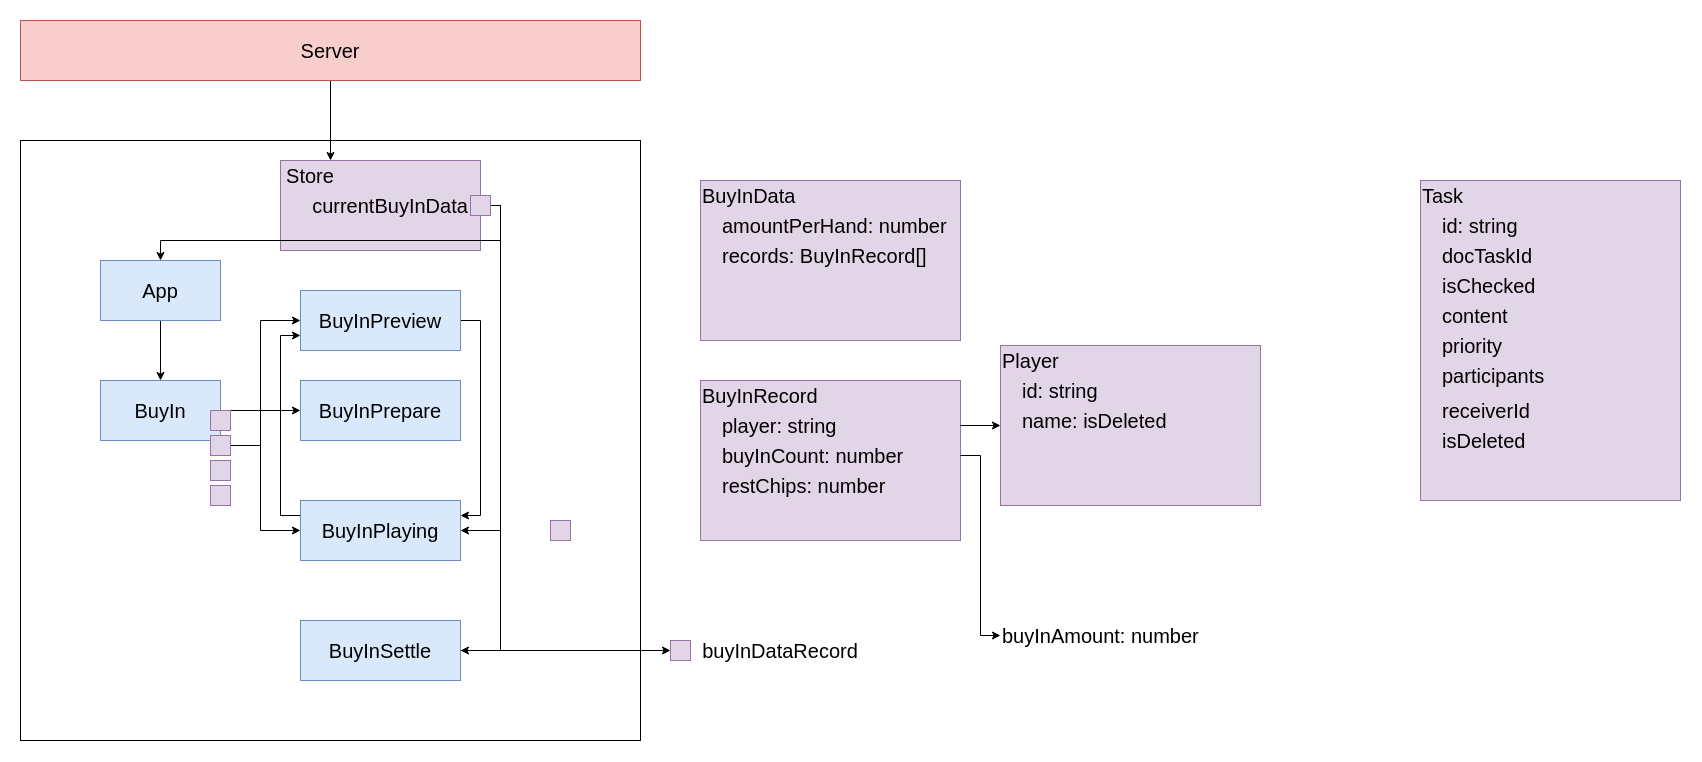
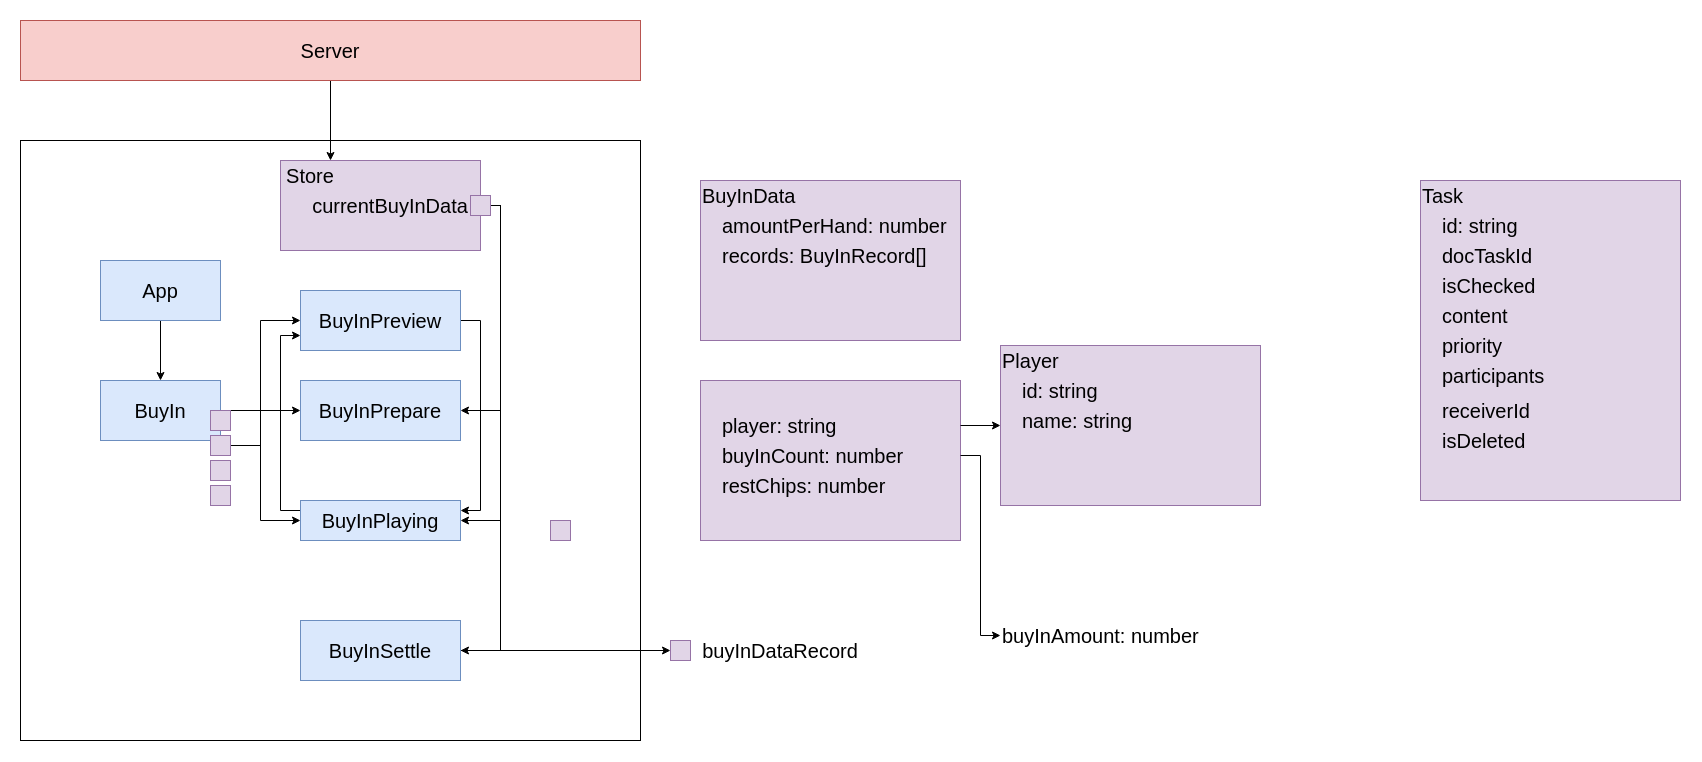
  <mxCell id="0" />
  <mxCell id="1" parent="0" />
  <mxCell id="2" value="" style="rounded=0;whiteSpace=wrap;html=1;fillColor=#e1d5e7;strokeColor=#9673a6;" vertex="1" parent="1"><mxGeometry x="700" y="380" width="260" height="160" as="geometry" /></mxCell>
  <mxCell id="3" value="" style="rounded=0;whiteSpace=wrap;html=1;fontSize=15;align=left;" vertex="1" parent="1"><mxGeometry x="20" y="140" width="620" height="600" as="geometry" /></mxCell>
  <mxCell id="4" style="edgeStyle=orthogonalEdgeStyle;rounded=0;orthogonalLoop=1;jettySize=auto;html=1;exitX=0.5;exitY=1;exitDx=0;exitDy=0;entryX=0.5;entryY=0;entryDx=0;entryDy=0;fontSize=20;" edge="1" parent="1" source="5" target="8"><mxGeometry relative="1" as="geometry" /></mxCell>
  <mxCell id="5" value="&lt;font style=&quot;font-size: 20px&quot;&gt;App&lt;/font&gt;" style="rounded=0;whiteSpace=wrap;html=1;fillColor=#dae8fc;strokeColor=#6c8ebf;" vertex="1" parent="1"><mxGeometry x="100" y="260" width="120" height="60" as="geometry" /></mxCell>
  <mxCell id="6" style="edgeStyle=orthogonalEdgeStyle;rounded=0;orthogonalLoop=1;jettySize=auto;html=1;exitX=1;exitY=0.5;exitDx=0;exitDy=0;entryX=0;entryY=0.5;entryDx=0;entryDy=0;fontSize=20;" edge="1" parent="1" source="8" target="9"><mxGeometry relative="1" as="geometry" /></mxCell>
  <mxCell id="7" style="edgeStyle=orthogonalEdgeStyle;rounded=0;orthogonalLoop=1;jettySize=auto;html=1;exitX=1;exitY=0.5;exitDx=0;exitDy=0;entryX=0;entryY=0.5;entryDx=0;entryDy=0;fontSize=20;" edge="1" parent="1" source="8" target="11"><mxGeometry relative="1" as="geometry" /></mxCell>
  <mxCell id="8" value="&lt;font style=&quot;font-size: 20px&quot;&gt;BuyIn&lt;/font&gt;" style="rounded=0;whiteSpace=wrap;html=1;fillColor=#dae8fc;strokeColor=#6c8ebf;" vertex="1" parent="1"><mxGeometry x="100" y="380" width="120" height="60" as="geometry" /></mxCell>
  <mxCell id="9" value="&lt;font style=&quot;font-size: 20px&quot;&gt;BuyInPrepare&lt;/font&gt;" style="rounded=0;whiteSpace=wrap;html=1;fillColor=#dae8fc;strokeColor=#6c8ebf;" vertex="1" parent="1"><mxGeometry x="300" y="380" width="160" height="60" as="geometry" /></mxCell>
  <mxCell id="10" style="edgeStyle=orthogonalEdgeStyle;rounded=0;orthogonalLoop=1;jettySize=auto;html=1;exitX=0;exitY=0.25;exitDx=0;exitDy=0;entryX=0;entryY=0.75;entryDx=0;entryDy=0;fontSize=15;" edge="1" parent="1" source="11" target="57"><mxGeometry relative="1" as="geometry" /></mxCell>
- <mxCell id="11" value="&lt;font style=&quot;font-size: 20px&quot;&gt;BuyInPlaying&lt;/font&gt;" style="rounded=0;whiteSpace=wrap;html=1;fillColor=#dae8fc;strokeColor=#6c8ebf;" vertex="1" parent="1"><mxGeometry x="300" y="500" width="160" height="60" as="geometry" /></mxCell>
+ <mxCell id="11" value="&lt;font style=&quot;font-size: 20px&quot;&gt;BuyInPlaying&lt;/font&gt;" style="rounded=0;whiteSpace=wrap;html=1;fillColor=#dae8fc;strokeColor=#6c8ebf;" vertex="1" parent="1"><mxGeometry x="300" y="500" width="160" height="40" as="geometry" /></mxCell>
  <mxCell id="12" style="edgeStyle=orthogonalEdgeStyle;rounded=0;orthogonalLoop=1;jettySize=auto;html=1;exitX=1;exitY=0.5;exitDx=0;exitDy=0;entryX=0;entryY=0.5;entryDx=0;entryDy=0;fontSize=15;" edge="1" parent="1" source="13" target="50"><mxGeometry relative="1" as="geometry" /></mxCell>
  <mxCell id="13" value="&lt;font style=&quot;font-size: 20px&quot;&gt;BuyInSettle&lt;/font&gt;" style="rounded=0;whiteSpace=wrap;html=1;fillColor=#dae8fc;strokeColor=#6c8ebf;" vertex="1" parent="1"><mxGeometry x="300" y="620" width="160" height="60" as="geometry" /></mxCell>
  <mxCell id="14" value="" style="rounded=0;whiteSpace=wrap;html=1;fillColor=#e1d5e7;strokeColor=#9673a6;" vertex="1" parent="1"><mxGeometry x="700" y="180" width="260" height="160" as="geometry" /></mxCell>
  <mxCell id="15" value="BuyInData" style="text;html=1;strokeColor=none;fillColor=none;align=left;verticalAlign=middle;whiteSpace=wrap;rounded=0;fontSize=20;" vertex="1" parent="1"><mxGeometry x="700" y="180" width="260" height="30" as="geometry" /></mxCell>
  <mxCell id="16" value="amountPerHand: number" style="text;html=1;strokeColor=none;fillColor=none;align=left;verticalAlign=middle;whiteSpace=wrap;rounded=0;fontSize=20;" vertex="1" parent="1"><mxGeometry x="720" y="210" width="240" height="30" as="geometry" /></mxCell>
  <mxCell id="17" value="records: BuyInRecord[]" style="text;html=1;strokeColor=none;fillColor=none;align=left;verticalAlign=middle;whiteSpace=wrap;rounded=0;fontSize=20;" vertex="1" parent="1"><mxGeometry x="720" y="240" width="240" height="30" as="geometry" /></mxCell>
  <mxCell id="18" style="edgeStyle=orthogonalEdgeStyle;rounded=0;orthogonalLoop=1;jettySize=auto;html=1;exitX=1;exitY=0.5;exitDx=0;exitDy=0;entryX=0;entryY=0.5;entryDx=0;entryDy=0;fontSize=15;" edge="1" parent="1" source="19" target="39"><mxGeometry relative="1" as="geometry" /></mxCell>
  <mxCell id="19" value="player: string" style="text;html=1;strokeColor=none;fillColor=none;align=left;verticalAlign=middle;whiteSpace=wrap;rounded=0;fontSize=20;" vertex="1" parent="1"><mxGeometry x="720" y="410" width="240" height="30" as="geometry" /></mxCell>
- <mxCell id="20" value="BuyInRecord" style="text;html=1;strokeColor=none;fillColor=none;align=left;verticalAlign=middle;whiteSpace=wrap;rounded=0;fontSize=20;" vertex="1" parent="1"><mxGeometry x="700" y="380" width="260" height="30" as="geometry" /></mxCell>
  <mxCell id="21" value="" style="rounded=0;whiteSpace=wrap;html=1;fillColor=#e1d5e7;strokeColor=#9673a6;" vertex="1" parent="1"><mxGeometry x="1420" y="180" width="260" height="320" as="geometry" /></mxCell>
  <mxCell id="22" value="Task" style="text;html=1;strokeColor=none;fillColor=none;align=left;verticalAlign=middle;whiteSpace=wrap;rounded=0;fontSize=20;" vertex="1" parent="1"><mxGeometry x="1420" y="180" width="260" height="30" as="geometry" /></mxCell>
  <mxCell id="23" value="id: string" style="text;html=1;strokeColor=none;fillColor=none;align=left;verticalAlign=middle;whiteSpace=wrap;rounded=0;fontSize=20;" vertex="1" parent="1"><mxGeometry x="1440" y="210" width="240" height="30" as="geometry" /></mxCell>
  <mxCell id="24" value="docTaskId" style="text;html=1;strokeColor=none;fillColor=none;align=left;verticalAlign=middle;whiteSpace=wrap;rounded=0;fontSize=20;" vertex="1" parent="1"><mxGeometry x="1440" y="240" width="240" height="30" as="geometry" /></mxCell>
  <mxCell id="25" value="isChecked" style="text;html=1;strokeColor=none;fillColor=none;align=left;verticalAlign=middle;whiteSpace=wrap;rounded=0;fontSize=20;" vertex="1" parent="1"><mxGeometry x="1440" y="270" width="240" height="30" as="geometry" /></mxCell>
  <mxCell id="26" value="content" style="text;html=1;strokeColor=none;fillColor=none;align=left;verticalAlign=middle;whiteSpace=wrap;rounded=0;fontSize=20;" vertex="1" parent="1"><mxGeometry x="1440" y="300" width="240" height="30" as="geometry" /></mxCell>
  <mxCell id="27" value="priority" style="text;html=1;strokeColor=none;fillColor=none;align=left;verticalAlign=middle;whiteSpace=wrap;rounded=0;fontSize=20;" vertex="1" parent="1"><mxGeometry x="1440" y="330" width="240" height="30" as="geometry" /></mxCell>
  <mxCell id="28" value="participants" style="text;html=1;strokeColor=none;fillColor=none;align=left;verticalAlign=middle;whiteSpace=wrap;rounded=0;fontSize=20;" vertex="1" parent="1"><mxGeometry x="1440" y="360" width="240" height="30" as="geometry" /></mxCell>
  <mxCell id="29" value="receiverId" style="text;html=1;strokeColor=none;fillColor=none;align=left;verticalAlign=middle;whiteSpace=wrap;rounded=0;fontSize=20;" vertex="1" parent="1"><mxGeometry x="1440" y="395" width="240" height="30" as="geometry" /></mxCell>
  <mxCell id="30" value="isDeleted" style="text;html=1;strokeColor=none;fillColor=none;align=left;verticalAlign=middle;whiteSpace=wrap;rounded=0;fontSize=20;" vertex="1" parent="1"><mxGeometry x="1440" y="425" width="240" height="30" as="geometry" /></mxCell>
  <mxCell id="31" style="edgeStyle=orthogonalEdgeStyle;rounded=0;orthogonalLoop=1;jettySize=auto;html=1;exitX=0.5;exitY=1;exitDx=0;exitDy=0;fontSize=15;entryX=0.25;entryY=0;entryDx=0;entryDy=0;" edge="1" parent="1" source="32" target="33"><mxGeometry relative="1" as="geometry"><mxPoint x="370" y="130" as="targetPoint" /></mxGeometry></mxCell>
  <mxCell id="32" value="&lt;font style=&quot;font-size: 20px&quot;&gt;Server&lt;/font&gt;" style="rounded=0;whiteSpace=wrap;html=1;fillColor=#f8cecc;strokeColor=#b85450;" vertex="1" parent="1"><mxGeometry x="20" y="20" width="620" height="60" as="geometry" /></mxCell>
  <mxCell id="33" value="" style="rounded=0;whiteSpace=wrap;html=1;fillColor=#e1d5e7;strokeColor=#9673a6;" vertex="1" parent="1"><mxGeometry x="280" y="160" width="200" height="90" as="geometry" /></mxCell>
  <mxCell id="34" style="edgeStyle=orthogonalEdgeStyle;rounded=0;orthogonalLoop=1;jettySize=auto;html=1;exitX=1;exitY=0.5;exitDx=0;exitDy=0;entryX=0;entryY=0.5;entryDx=0;entryDy=0;fontSize=15;" edge="1" parent="1" source="35" target="36"><mxGeometry relative="1" as="geometry" /></mxCell>
  <mxCell id="35" value="buyInCount: number" style="text;html=1;strokeColor=none;fillColor=none;align=left;verticalAlign=middle;whiteSpace=wrap;rounded=0;fontSize=20;" vertex="1" parent="1"><mxGeometry x="720" y="440" width="240" height="30" as="geometry" /></mxCell>
  <mxCell id="36" value="buyInAmount: number" style="text;html=1;strokeColor=none;fillColor=none;align=left;verticalAlign=middle;whiteSpace=wrap;rounded=0;fontSize=20;" vertex="1" parent="1"><mxGeometry x="1000" y="620" width="240" height="30" as="geometry" /></mxCell>
  <mxCell id="37" value="restChips: number" style="text;html=1;strokeColor=none;fillColor=none;align=left;verticalAlign=middle;whiteSpace=wrap;rounded=0;fontSize=20;" vertex="1" parent="1"><mxGeometry x="720" y="470" width="240" height="30" as="geometry" /></mxCell>
  <mxCell id="38" value="" style="group" vertex="1" connectable="0" parent="1"><mxGeometry x="1000" y="345" width="260" height="160" as="geometry" /></mxCell>
  <mxCell id="39" value="" style="rounded=0;whiteSpace=wrap;html=1;fillColor=#e1d5e7;strokeColor=#9673a6;" vertex="1" parent="38"><mxGeometry width="260" height="160" as="geometry" /></mxCell>
  <mxCell id="40" value="Player" style="text;html=1;strokeColor=none;fillColor=none;align=left;verticalAlign=middle;whiteSpace=wrap;rounded=0;fontSize=20;" vertex="1" parent="38"><mxGeometry width="260" height="30" as="geometry" /></mxCell>
  <mxCell id="41" value="id: string" style="text;html=1;strokeColor=none;fillColor=none;align=left;verticalAlign=middle;whiteSpace=wrap;rounded=0;fontSize=20;" vertex="1" parent="38"><mxGeometry x="20" y="30" width="240" height="30" as="geometry" /></mxCell>
- <mxCell id="42" value="name: isDeleted" style="text;html=1;strokeColor=none;fillColor=none;align=left;verticalAlign=middle;whiteSpace=wrap;rounded=0;fontSize=20;" vertex="1" parent="38"><mxGeometry x="20" y="60" width="240" height="30" as="geometry" /></mxCell>
+ <mxCell id="42" value="name: string" style="text;html=1;strokeColor=none;fillColor=none;align=left;verticalAlign=middle;whiteSpace=wrap;rounded=0;fontSize=20;" vertex="1" parent="38"><mxGeometry x="20" y="60" width="240" height="30" as="geometry" /></mxCell>
  <mxCell id="43" value="&lt;span style=&quot;font-size: 20px&quot;&gt;Store&lt;/span&gt;" style="text;html=1;strokeColor=none;fillColor=none;align=center;verticalAlign=middle;whiteSpace=wrap;rounded=0;fontSize=15;" vertex="1" parent="1"><mxGeometry x="280" y="160" width="60" height="30" as="geometry" /></mxCell>
- <mxCell id="44" style="edgeStyle=orthogonalEdgeStyle;rounded=0;orthogonalLoop=1;jettySize=auto;html=1;exitX=1;exitY=0.5;exitDx=0;exitDy=0;fontSize=15;" edge="1" parent="1" source="47" target="5"><mxGeometry relative="1" as="geometry" /></mxCell>
+ <mxCell id="44" style="edgeStyle=orthogonalEdgeStyle;rounded=0;orthogonalLoop=1;jettySize=auto;html=1;exitX=1;exitY=0.5;exitDx=0;exitDy=0;entryX=1;entryY=0.5;entryDx=0;entryDy=0;fontSize=15;" edge="1" parent="1" source="47" target="9"><mxGeometry relative="1" as="geometry" /></mxCell>
  <mxCell id="45" style="edgeStyle=orthogonalEdgeStyle;rounded=0;orthogonalLoop=1;jettySize=auto;html=1;exitX=1;exitY=0.5;exitDx=0;exitDy=0;entryX=1;entryY=0.5;entryDx=0;entryDy=0;fontSize=15;" edge="1" parent="1" source="47" target="11"><mxGeometry relative="1" as="geometry" /></mxCell>
  <mxCell id="46" style="edgeStyle=orthogonalEdgeStyle;rounded=0;orthogonalLoop=1;jettySize=auto;html=1;exitX=1;exitY=0.5;exitDx=0;exitDy=0;entryX=1;entryY=0.5;entryDx=0;entryDy=0;fontSize=15;" edge="1" parent="1" source="47" target="13"><mxGeometry relative="1" as="geometry" /></mxCell>
  <mxCell id="47" value="&lt;span style=&quot;font-size: 20px&quot;&gt;currentBuyInData&lt;/span&gt;" style="text;html=1;strokeColor=none;fillColor=none;align=center;verticalAlign=middle;whiteSpace=wrap;rounded=0;fontSize=15;" vertex="1" parent="1"><mxGeometry x="300" y="190" width="180" height="30" as="geometry" /></mxCell>
  <mxCell id="48" value="&lt;span style=&quot;font-size: 20px&quot;&gt;buyInDataRecord&lt;/span&gt;" style="text;html=1;strokeColor=none;fillColor=none;align=center;verticalAlign=middle;whiteSpace=wrap;rounded=0;fontSize=15;" vertex="1" parent="1"><mxGeometry x="690" y="635" width="180" height="30" as="geometry" /></mxCell>
  <mxCell id="49" value="" style="rounded=0;whiteSpace=wrap;html=1;fontSize=15;align=left;fillColor=#e1d5e7;strokeColor=#9673a6;" vertex="1" parent="1"><mxGeometry x="470" y="195" width="20" height="20" as="geometry" /></mxCell>
  <mxCell id="50" value="" style="rounded=0;whiteSpace=wrap;html=1;fontSize=15;align=left;fillColor=#e1d5e7;strokeColor=#9673a6;" vertex="1" parent="1"><mxGeometry x="670" y="640" width="20" height="20" as="geometry" /></mxCell>
  <mxCell id="51" value="" style="rounded=0;whiteSpace=wrap;html=1;fontSize=15;align=left;fillColor=#e1d5e7;strokeColor=#9673a6;" vertex="1" parent="1"><mxGeometry x="210" y="410" width="20" height="20" as="geometry" /></mxCell>
  <mxCell id="52" style="edgeStyle=orthogonalEdgeStyle;rounded=0;orthogonalLoop=1;jettySize=auto;html=1;exitX=1;exitY=0.5;exitDx=0;exitDy=0;entryX=0;entryY=0.5;entryDx=0;entryDy=0;fontSize=15;" edge="1" parent="1" source="53" target="57"><mxGeometry relative="1" as="geometry"><Array as="points"><mxPoint x="260" y="445" /><mxPoint x="260" y="320" /></Array></mxGeometry></mxCell>
  <mxCell id="53" value="" style="rounded=0;whiteSpace=wrap;html=1;fontSize=15;align=left;fillColor=#e1d5e7;strokeColor=#9673a6;" vertex="1" parent="1"><mxGeometry x="210" y="435" width="20" height="20" as="geometry" /></mxCell>
  <mxCell id="54" value="" style="rounded=0;whiteSpace=wrap;html=1;fontSize=15;align=left;fillColor=#e1d5e7;strokeColor=#9673a6;" vertex="1" parent="1"><mxGeometry x="210" y="460" width="20" height="20" as="geometry" /></mxCell>
  <mxCell id="55" value="" style="rounded=0;whiteSpace=wrap;html=1;fontSize=15;align=left;fillColor=#e1d5e7;strokeColor=#9673a6;" vertex="1" parent="1"><mxGeometry x="210" y="485" width="20" height="20" as="geometry" /></mxCell>
  <mxCell id="56" style="edgeStyle=orthogonalEdgeStyle;rounded=0;orthogonalLoop=1;jettySize=auto;html=1;exitX=1;exitY=0.5;exitDx=0;exitDy=0;entryX=1;entryY=0.25;entryDx=0;entryDy=0;fontSize=15;" edge="1" parent="1" source="57" target="11"><mxGeometry relative="1" as="geometry" /></mxCell>
  <mxCell id="57" value="&lt;font style=&quot;font-size: 20px&quot;&gt;BuyInPreview&lt;/font&gt;" style="rounded=0;whiteSpace=wrap;html=1;fillColor=#dae8fc;strokeColor=#6c8ebf;" vertex="1" parent="1"><mxGeometry x="300" y="290" width="160" height="60" as="geometry" /></mxCell>
  <mxCell id="58" value="" style="rounded=0;whiteSpace=wrap;html=1;fontSize=15;align=left;fillColor=#e1d5e7;strokeColor=#9673a6;" vertex="1" parent="1"><mxGeometry x="550" y="520" width="20" height="20" as="geometry" /></mxCell>
